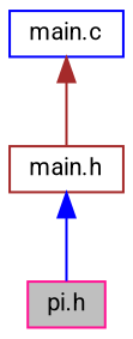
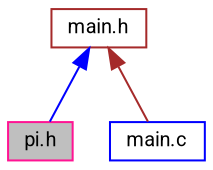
  digraph {
    fontname=Roboto
    node [fillcolor=white fontname=Roboto fontsize=10 shape=record style=filled]
    edge [dir=back fontname=Roboto fontsize=10 labelfontname=Helvetica labelfontsize=10 style=solid]
    n1 [color=deeppink fillcolor=grey75 fontcolor=black height=0.2 label="pi.h" width=0.4]
    n2 [color=brown height=0.2 label="main.h" width=0.4]
    n3 [color=blue height=0.2 label="main.c" width=0.4]
    n2 -> n1 [color=blue]
-   n3 -> n2 [color=brown]
+   n2 -> n3 [color=brown]
  }
